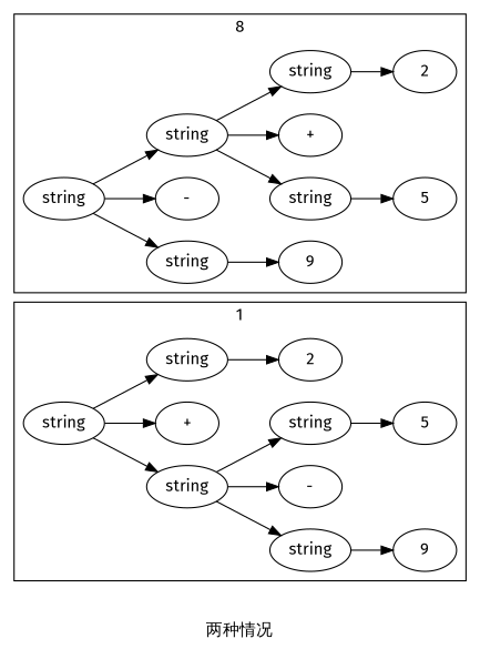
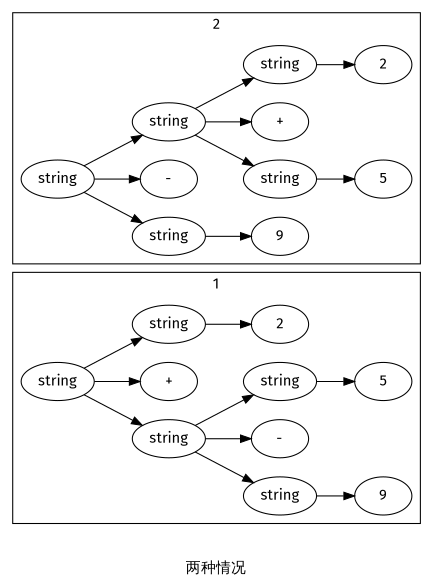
  digraph {
    label="两种情况"
    rankdir=LR
    fontname="Fira Sans"
    node [fontname="Fira Sans"]
    edge [fontname="Fira Sans"]
    n1 [label=string]
    n2 [label=string]
    n3 [label="+"]
    n4 [label=string]
    n5 [label=string]
    n6 [label="-"]
    n7 [label=string]
    n8 [label=2]
    n9 [label=9]
    n10 [label=5]
    n11 [label=string]
    n12 [label=string]
    n13 [label="-"]
    n14 [label=string]
    n15 [label=9]
    n16 [label=string]
    n17 [label="+"]
    n18 [label=string]
    n19 [label=5]
    n20 [label=2]
    subgraph cluster_1 {
      label=1
      n1
      n2
      n3
      n4
      n5
      n6
      n7
      n8
      n9
      n10
    }
    subgraph cluster_2 {
-     label=8
+     label=2
      n11
      n12
      n13
      n14
      n15
      n16
      n17
      n18
      n19
      n20
    }
    n1 -> n2
    n1 -> n3
    n1 -> n4
    n2 -> n5
    n2 -> n6
    n2 -> n7
    n4 -> n8
    n5 -> n9
    n7 -> n10
    n11 -> n12
    n11 -> n13
    n11 -> n14
    n12 -> n15
    n14 -> n16
    n14 -> n17
    n14 -> n18
    n16 -> n19
    n18 -> n20
  }
